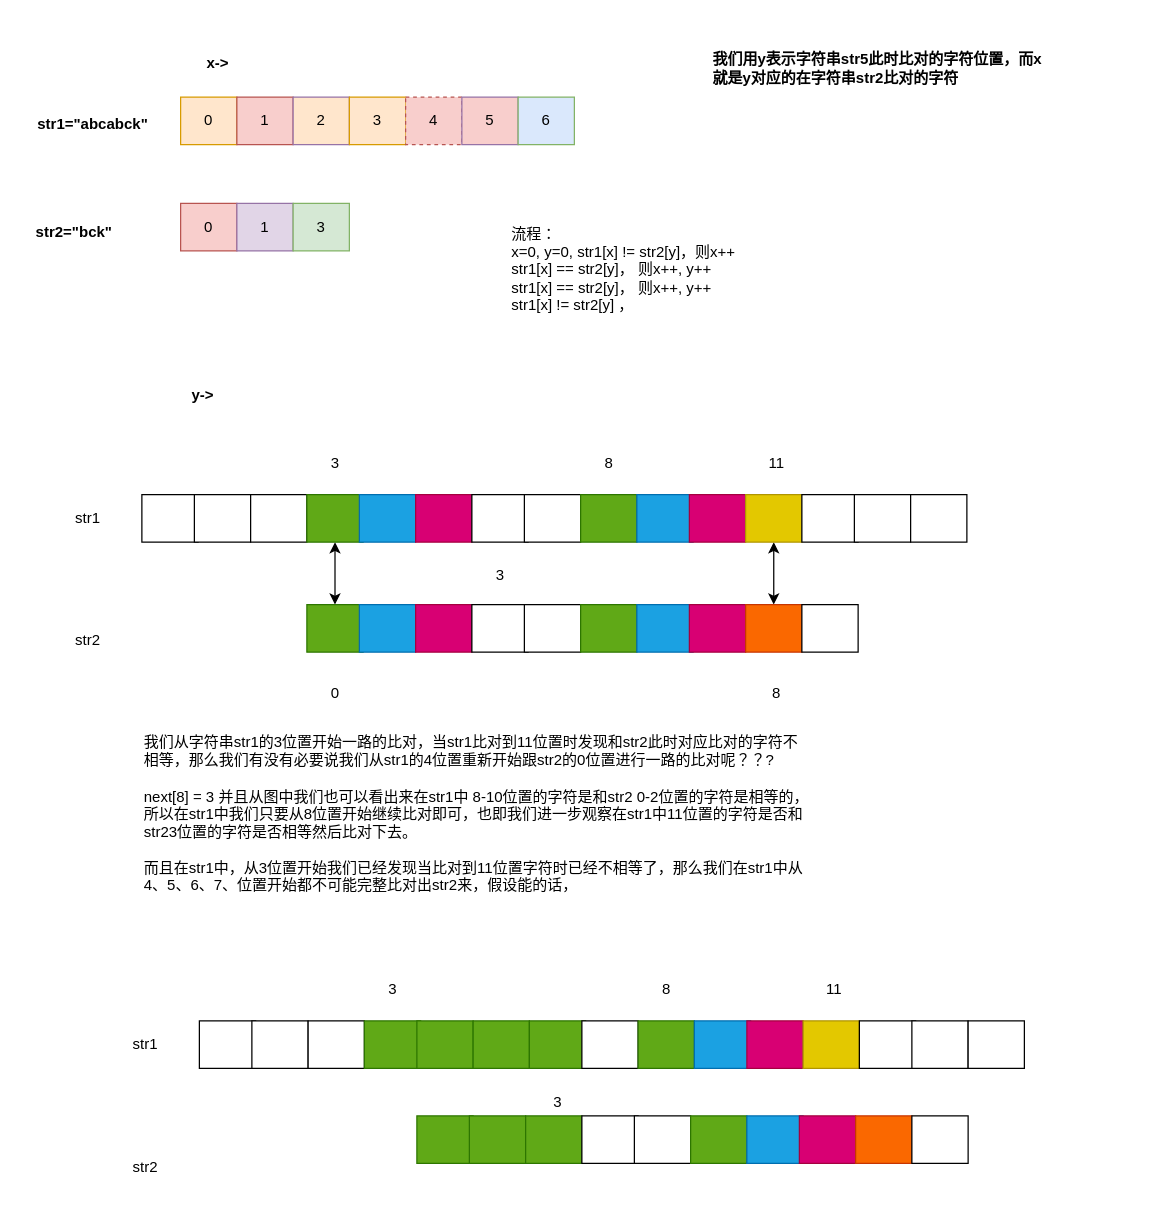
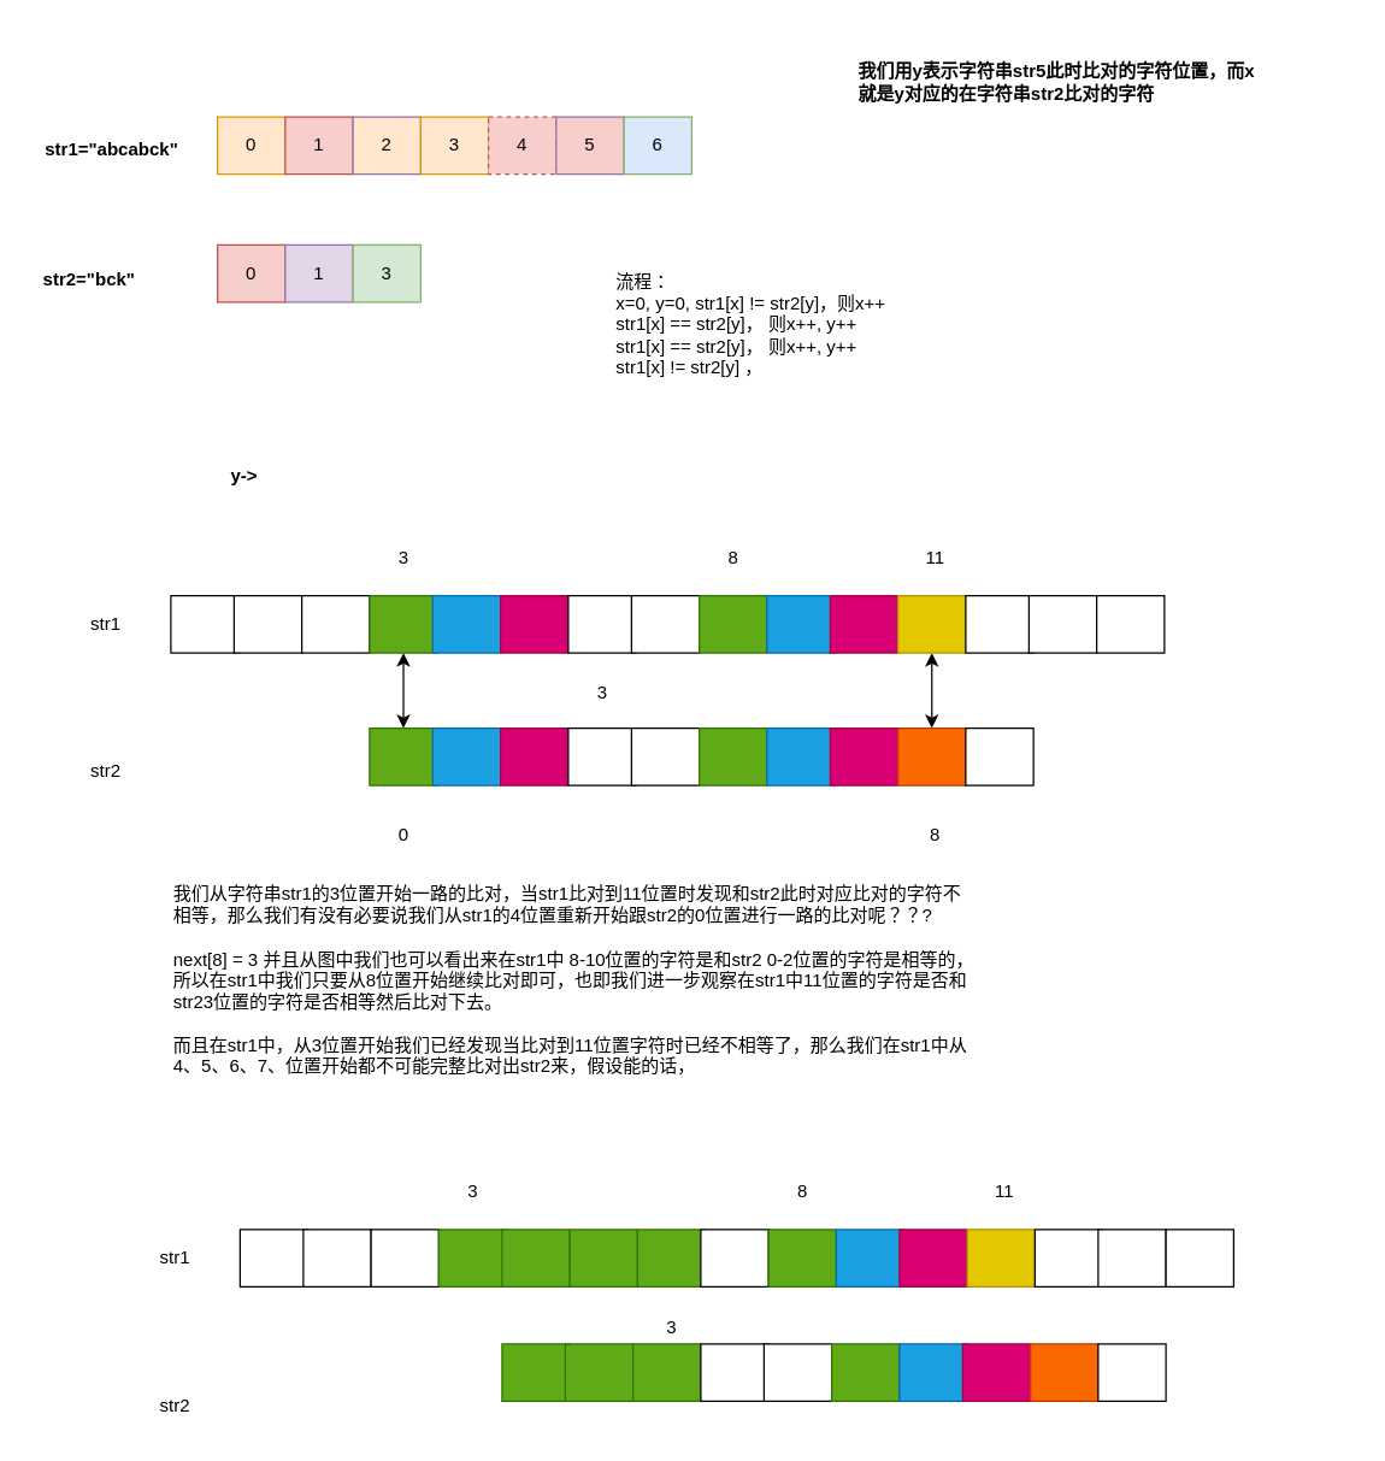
  <mxCell id="0" />
  <mxCell id="1" parent="0" />
  <mxCell id="2" value="&lt;b&gt;str1=&quot;abcabck&quot;&lt;/b&gt;" style="text;html=1;strokeColor=none;fillColor=none;align=center;verticalAlign=middle;whiteSpace=wrap;rounded=0;" vertex="1" parent="1"><mxGeometry x="20" y="79" width="108" height="39" as="geometry" /></mxCell>
  <mxCell id="3" value="&lt;b&gt;str2=&quot;bck&quot;&lt;/b&gt;" style="text;html=1;strokeColor=none;fillColor=none;align=center;verticalAlign=middle;whiteSpace=wrap;rounded=0;" vertex="1" parent="1"><mxGeometry x="29" y="170" width="60" height="30" as="geometry" /></mxCell>
  <mxCell id="4" value="" style="group" vertex="1" connectable="0" parent="1"><mxGeometry x="144" y="77" width="315" height="38" as="geometry" /></mxCell>
  <mxCell id="5" value="0" style="rounded=0;whiteSpace=wrap;html=1;fillColor=#ffe6cc;strokeColor=#d79b00;" vertex="1" parent="4"><mxGeometry width="45" height="38" as="geometry" /></mxCell>
  <mxCell id="6" value="1" style="rounded=0;whiteSpace=wrap;html=1;fillColor=#f8cecc;strokeColor=#b85450;" vertex="1" parent="4"><mxGeometry x="45" width="45" height="38" as="geometry" /></mxCell>
  <mxCell id="7" value="2" style="rounded=0;whiteSpace=wrap;html=1;fillColor=#ffe6cc;strokeColor=#9673a6;" vertex="1" parent="4"><mxGeometry x="90" width="45" height="38" as="geometry" /></mxCell>
  <mxCell id="8" value="3" style="rounded=0;whiteSpace=wrap;html=1;fillColor=#ffe6cc;strokeColor=#d79b00;" vertex="1" parent="4"><mxGeometry x="135" width="45" height="38" as="geometry" /></mxCell>
  <mxCell id="9" value="4" style="rounded=0;whiteSpace=wrap;html=1;fillColor=#f8cecc;strokeColor=#b85450;dashed=1;" vertex="1" parent="4"><mxGeometry x="180" width="45" height="38" as="geometry" /></mxCell>
  <mxCell id="10" value="5" style="rounded=0;whiteSpace=wrap;html=1;fillColor=#f8cecc;strokeColor=#9673a6;" vertex="1" parent="4"><mxGeometry x="225" width="45" height="38" as="geometry" /></mxCell>
  <mxCell id="11" value="6" style="rounded=0;whiteSpace=wrap;html=1;fillColor=#dae8fc;strokeColor=#82b366;" vertex="1" parent="4"><mxGeometry x="270" width="45" height="38" as="geometry" /></mxCell>
  <mxCell id="12" value="" style="group" vertex="1" connectable="0" parent="1"><mxGeometry x="144" y="162" width="135" height="38" as="geometry" /></mxCell>
  <mxCell id="13" value="0" style="rounded=0;whiteSpace=wrap;html=1;fillColor=#f8cecc;strokeColor=#b85450;" vertex="1" parent="12"><mxGeometry width="45" height="38" as="geometry" /></mxCell>
  <mxCell id="14" value="1" style="rounded=0;whiteSpace=wrap;html=1;fillColor=#e1d5e7;strokeColor=#9673a6;" vertex="1" parent="12"><mxGeometry x="45" width="45" height="38" as="geometry" /></mxCell>
  <mxCell id="15" value="3" style="rounded=0;whiteSpace=wrap;html=1;fillColor=#d5e8d4;strokeColor=#82b366;" vertex="1" parent="12"><mxGeometry x="90" width="45" height="38" as="geometry" /></mxCell>
- <mxCell id="16" value="&lt;b&gt;x-&amp;gt;&lt;/b&gt;" style="text;html=1;strokeColor=none;fillColor=none;align=center;verticalAlign=middle;whiteSpace=wrap;rounded=0;" vertex="1" parent="1"><mxGeometry x="144" y="35" width="60" height="30" as="geometry" /></mxCell>
  <mxCell id="17" value="&lt;b&gt;y-&amp;gt;&lt;/b&gt;" style="text;html=1;strokeColor=none;fillColor=none;align=center;verticalAlign=middle;whiteSpace=wrap;rounded=0;" vertex="1" parent="1"><mxGeometry x="132" y="301" width="60" height="30" as="geometry" /></mxCell>
  <mxCell id="18" value="&lt;b&gt;我们用y表示字符串str5此时比对的字符位置，而x就是y对应的在字符串str2比对的字符&lt;/b&gt;" style="text;html=1;strokeColor=none;fillColor=none;align=left;verticalAlign=middle;whiteSpace=wrap;rounded=0;" vertex="1" parent="1"><mxGeometry x="568" y="20" width="276" height="68" as="geometry" /></mxCell>
  <mxCell id="19" value="流程：&lt;br&gt;x=0,&lt;span style=&quot;white-space: pre&quot;&gt; &lt;/span&gt;y=0,&lt;span style=&quot;white-space: pre&quot;&gt; &lt;/span&gt;str1[x] != str2[y]，则x++&lt;br&gt;str1[x] == str2[y]， 则x++, y++&lt;br&gt;str1[x] == str2[y]， 则x++, y++&lt;br&gt;str1[x] != str2[y] ，" style="text;html=1;strokeColor=none;fillColor=none;align=left;verticalAlign=middle;whiteSpace=wrap;rounded=0;" vertex="1" parent="1"><mxGeometry x="407" y="158" width="491" height="113" as="geometry" /></mxCell>
  <mxCell id="20" value="" style="rounded=0;whiteSpace=wrap;html=1;" vertex="1" parent="1"><mxGeometry x="113" y="395" width="45" height="38" as="geometry" /></mxCell>
  <mxCell id="21" value="" style="rounded=0;whiteSpace=wrap;html=1;" vertex="1" parent="1"><mxGeometry x="155" y="395" width="45" height="38" as="geometry" /></mxCell>
  <mxCell id="22" value="" style="rounded=0;whiteSpace=wrap;html=1;" vertex="1" parent="1"><mxGeometry x="200" y="395" width="45" height="38" as="geometry" /></mxCell>
  <mxCell id="23" style="edgeStyle=orthogonalEdgeStyle;rounded=0;orthogonalLoop=1;jettySize=auto;html=1;entryX=0.5;entryY=0;entryDx=0;entryDy=0;startArrow=classic;startFill=1;" edge="1" parent="1" source="24" target="37"><mxGeometry relative="1" as="geometry" /></mxCell>
  <mxCell id="24" value="" style="rounded=0;whiteSpace=wrap;html=1;fillColor=#60a917;strokeColor=#2D7600;fontColor=#ffffff;" vertex="1" parent="1"><mxGeometry x="245" y="395" width="45" height="38" as="geometry" /></mxCell>
  <mxCell id="25" value="" style="rounded=0;whiteSpace=wrap;html=1;fillColor=#1ba1e2;strokeColor=#006EAF;fontColor=#ffffff;" vertex="1" parent="1"><mxGeometry x="287" y="395" width="45" height="38" as="geometry" /></mxCell>
  <mxCell id="26" value="" style="rounded=0;whiteSpace=wrap;html=1;fillColor=#d80073;strokeColor=#A50040;fontColor=#ffffff;" vertex="1" parent="1"><mxGeometry x="332" y="395" width="45" height="38" as="geometry" /></mxCell>
  <mxCell id="27" value="" style="rounded=0;whiteSpace=wrap;html=1;" vertex="1" parent="1"><mxGeometry x="377" y="395" width="45" height="38" as="geometry" /></mxCell>
  <mxCell id="28" value="" style="rounded=0;whiteSpace=wrap;html=1;" vertex="1" parent="1"><mxGeometry x="419" y="395" width="45" height="38" as="geometry" /></mxCell>
  <mxCell id="29" value="" style="rounded=0;whiteSpace=wrap;html=1;fillColor=#60a917;fontColor=#ffffff;strokeColor=#2D7600;" vertex="1" parent="1"><mxGeometry x="464" y="395" width="45" height="38" as="geometry" /></mxCell>
  <mxCell id="30" value="" style="rounded=0;whiteSpace=wrap;html=1;fillColor=#1ba1e2;fontColor=#ffffff;strokeColor=#006EAF;" vertex="1" parent="1"><mxGeometry x="509" y="395" width="45" height="38" as="geometry" /></mxCell>
  <mxCell id="31" value="" style="rounded=0;whiteSpace=wrap;html=1;fillColor=#d80073;fontColor=#ffffff;strokeColor=#A50040;" vertex="1" parent="1"><mxGeometry x="551" y="395" width="45" height="38" as="geometry" /></mxCell>
  <mxCell id="32" style="edgeStyle=orthogonalEdgeStyle;rounded=0;orthogonalLoop=1;jettySize=auto;html=1;entryX=0.5;entryY=0;entryDx=0;entryDy=0;startArrow=classic;startFill=1;" edge="1" parent="1" source="33" target="45"><mxGeometry relative="1" as="geometry" /></mxCell>
  <mxCell id="33" value="" style="rounded=0;whiteSpace=wrap;html=1;fillColor=#e3c800;fontColor=#000000;strokeColor=#B09500;" vertex="1" parent="1"><mxGeometry x="596" y="395" width="45" height="38" as="geometry" /></mxCell>
  <mxCell id="34" value="" style="rounded=0;whiteSpace=wrap;html=1;" vertex="1" parent="1"><mxGeometry x="641" y="395" width="45" height="38" as="geometry" /></mxCell>
  <mxCell id="35" value="" style="rounded=0;whiteSpace=wrap;html=1;" vertex="1" parent="1"><mxGeometry x="683" y="395" width="45" height="38" as="geometry" /></mxCell>
  <mxCell id="36" value="" style="rounded=0;whiteSpace=wrap;html=1;" vertex="1" parent="1"><mxGeometry x="728" y="395" width="45" height="38" as="geometry" /></mxCell>
  <mxCell id="37" value="" style="rounded=0;whiteSpace=wrap;html=1;fillColor=#60a917;strokeColor=#2D7600;fontColor=#ffffff;" vertex="1" parent="1"><mxGeometry x="245" y="483" width="45" height="38" as="geometry" /></mxCell>
  <mxCell id="38" value="" style="rounded=0;whiteSpace=wrap;html=1;fillColor=#1ba1e2;strokeColor=#006EAF;fontColor=#ffffff;" vertex="1" parent="1"><mxGeometry x="287" y="483" width="45" height="38" as="geometry" /></mxCell>
  <mxCell id="39" value="" style="rounded=0;whiteSpace=wrap;html=1;fillColor=#d80073;strokeColor=#A50040;fontColor=#ffffff;" vertex="1" parent="1"><mxGeometry x="332" y="483" width="45" height="38" as="geometry" /></mxCell>
  <mxCell id="40" value="" style="rounded=0;whiteSpace=wrap;html=1;" vertex="1" parent="1"><mxGeometry x="377" y="483" width="45" height="38" as="geometry" /></mxCell>
  <mxCell id="41" value="" style="rounded=0;whiteSpace=wrap;html=1;" vertex="1" parent="1"><mxGeometry x="419" y="483" width="45" height="38" as="geometry" /></mxCell>
  <mxCell id="42" value="" style="rounded=0;whiteSpace=wrap;html=1;fillColor=#60a917;fontColor=#ffffff;strokeColor=#2D7600;" vertex="1" parent="1"><mxGeometry x="464" y="483" width="45" height="38" as="geometry" /></mxCell>
  <mxCell id="43" value="" style="rounded=0;whiteSpace=wrap;html=1;fillColor=#1ba1e2;fontColor=#ffffff;strokeColor=#006EAF;" vertex="1" parent="1"><mxGeometry x="509" y="483" width="45" height="38" as="geometry" /></mxCell>
  <mxCell id="44" value="" style="rounded=0;whiteSpace=wrap;html=1;fillColor=#d80073;fontColor=#ffffff;strokeColor=#A50040;" vertex="1" parent="1"><mxGeometry x="551" y="483" width="45" height="38" as="geometry" /></mxCell>
  <mxCell id="45" value="" style="rounded=0;whiteSpace=wrap;html=1;fillColor=#fa6800;fontColor=#000000;strokeColor=#C73500;" vertex="1" parent="1"><mxGeometry x="596" y="483" width="45" height="38" as="geometry" /></mxCell>
  <mxCell id="46" value="" style="rounded=0;whiteSpace=wrap;html=1;" vertex="1" parent="1"><mxGeometry x="641" y="483" width="45" height="38" as="geometry" /></mxCell>
  <mxCell id="47" value="3" style="text;html=1;strokeColor=none;fillColor=none;align=center;verticalAlign=middle;whiteSpace=wrap;rounded=0;" vertex="1" parent="1"><mxGeometry x="238" y="355" width="60" height="30" as="geometry" /></mxCell>
  <mxCell id="48" value="11" style="text;html=1;strokeColor=none;fillColor=none;align=center;verticalAlign=middle;whiteSpace=wrap;rounded=0;" vertex="1" parent="1"><mxGeometry x="591" y="355" width="60" height="30" as="geometry" /></mxCell>
  <mxCell id="49" value="0" style="text;html=1;strokeColor=none;fillColor=none;align=center;verticalAlign=middle;whiteSpace=wrap;rounded=0;" vertex="1" parent="1"><mxGeometry x="238" y="539" width="60" height="30" as="geometry" /></mxCell>
  <mxCell id="50" value="8" style="text;html=1;strokeColor=none;fillColor=none;align=center;verticalAlign=middle;whiteSpace=wrap;rounded=0;" vertex="1" parent="1"><mxGeometry x="591" y="539" width="60" height="30" as="geometry" /></mxCell>
  <mxCell id="51" value="str1" style="text;html=1;strokeColor=none;fillColor=none;align=center;verticalAlign=middle;whiteSpace=wrap;rounded=0;" vertex="1" parent="1"><mxGeometry x="40" y="399" width="60" height="30" as="geometry" /></mxCell>
  <mxCell id="52" value="str2" style="text;html=1;strokeColor=none;fillColor=none;align=center;verticalAlign=middle;whiteSpace=wrap;rounded=0;" vertex="1" parent="1"><mxGeometry x="40" y="497" width="60" height="30" as="geometry" /></mxCell>
  <mxCell id="53" value="我们从字符串str1的3位置开始一路的比对，当str1比对到11位置时发现和str2此时对应比对的字符不相等，那么我们有没有必要说我们从str1的4位置重新开始跟str2的0位置进行一路的比对呢？？?&lt;br&gt;&lt;br&gt;next[8] = 3 并且从图中我们也可以看出来在str1中 8-10位置的字符是和str2 0-2位置的字符是相等的，所以在str1中我们只要从8位置开始继续比对即可，也即我们进一步观察在str1中11位置的字符是否和str23位置的字符是否相等然后比对下去。&lt;br&gt;&lt;br&gt;而且在str1中，从3位置开始我们已经发现当比对到11位置字符时已经不相等了，那么我们在str1中从4、5、6、7、位置开始都不可能完整比对出str2来，假设能的话，&lt;br&gt;&lt;br&gt;&lt;br&gt;" style="text;html=1;strokeColor=none;fillColor=none;align=left;verticalAlign=middle;whiteSpace=wrap;rounded=0;" vertex="1" parent="1"><mxGeometry x="113" y="611" width="536" height="108" as="geometry" /></mxCell>
  <mxCell id="54" value="8" style="text;html=1;strokeColor=none;fillColor=none;align=center;verticalAlign=middle;whiteSpace=wrap;rounded=0;" vertex="1" parent="1"><mxGeometry x="457" y="355" width="60" height="30" as="geometry" /></mxCell>
  <mxCell id="55" value="3" style="text;html=1;strokeColor=none;fillColor=none;align=center;verticalAlign=middle;whiteSpace=wrap;rounded=0;" vertex="1" parent="1"><mxGeometry x="369.5" y="445" width="60" height="30" as="geometry" /></mxCell>
  <mxCell id="56" value="" style="rounded=0;whiteSpace=wrap;html=1;" vertex="1" parent="1"><mxGeometry x="159" y="816" width="45" height="38" as="geometry" /></mxCell>
  <mxCell id="57" value="" style="rounded=0;whiteSpace=wrap;html=1;" vertex="1" parent="1"><mxGeometry x="201" y="816" width="45" height="38" as="geometry" /></mxCell>
  <mxCell id="58" value="" style="rounded=0;whiteSpace=wrap;html=1;" vertex="1" parent="1"><mxGeometry x="246" y="816" width="45" height="38" as="geometry" /></mxCell>
  <mxCell id="59" value="" style="rounded=0;whiteSpace=wrap;html=1;fillColor=#60a917;strokeColor=#2D7600;fontColor=#ffffff;" vertex="1" parent="1"><mxGeometry x="291" y="816" width="45" height="38" as="geometry" /></mxCell>
  <mxCell id="60" value="" style="rounded=0;whiteSpace=wrap;html=1;fillColor=#60a917;strokeColor=#2D7600;fontColor=#ffffff;" vertex="1" parent="1"><mxGeometry x="333" y="816" width="45" height="38" as="geometry" /></mxCell>
  <mxCell id="61" value="" style="rounded=0;whiteSpace=wrap;html=1;fillColor=#60a917;strokeColor=#2D7600;fontColor=#ffffff;" vertex="1" parent="1"><mxGeometry x="378" y="816" width="45" height="38" as="geometry" /></mxCell>
  <mxCell id="62" value="" style="rounded=0;whiteSpace=wrap;html=1;fillColor=#60a917;fontColor=#ffffff;strokeColor=#2D7600;" vertex="1" parent="1"><mxGeometry x="423" y="816" width="45" height="38" as="geometry" /></mxCell>
  <mxCell id="63" value="" style="rounded=0;whiteSpace=wrap;html=1;" vertex="1" parent="1"><mxGeometry x="465" y="816" width="45" height="38" as="geometry" /></mxCell>
  <mxCell id="64" value="" style="rounded=0;whiteSpace=wrap;html=1;fillColor=#60a917;fontColor=#ffffff;strokeColor=#2D7600;" vertex="1" parent="1"><mxGeometry x="510" y="816" width="45" height="38" as="geometry" /></mxCell>
  <mxCell id="65" value="" style="rounded=0;whiteSpace=wrap;html=1;fillColor=#1ba1e2;fontColor=#ffffff;strokeColor=#006EAF;" vertex="1" parent="1"><mxGeometry x="555" y="816" width="45" height="38" as="geometry" /></mxCell>
  <mxCell id="66" value="" style="rounded=0;whiteSpace=wrap;html=1;fillColor=#d80073;fontColor=#ffffff;strokeColor=#A50040;" vertex="1" parent="1"><mxGeometry x="597" y="816" width="45" height="38" as="geometry" /></mxCell>
  <mxCell id="67" value="" style="rounded=0;whiteSpace=wrap;html=1;fillColor=#e3c800;fontColor=#000000;strokeColor=#B09500;" vertex="1" parent="1"><mxGeometry x="642" y="816" width="45" height="38" as="geometry" /></mxCell>
  <mxCell id="68" value="" style="rounded=0;whiteSpace=wrap;html=1;" vertex="1" parent="1"><mxGeometry x="687" y="816" width="45" height="38" as="geometry" /></mxCell>
  <mxCell id="69" value="" style="rounded=0;whiteSpace=wrap;html=1;" vertex="1" parent="1"><mxGeometry x="729" y="816" width="45" height="38" as="geometry" /></mxCell>
  <mxCell id="70" value="" style="rounded=0;whiteSpace=wrap;html=1;" vertex="1" parent="1"><mxGeometry x="774" y="816" width="45" height="38" as="geometry" /></mxCell>
  <mxCell id="71" value="" style="rounded=0;whiteSpace=wrap;html=1;fillColor=#60a917;strokeColor=#2D7600;fontColor=#ffffff;" vertex="1" parent="1"><mxGeometry x="333" y="892" width="45" height="38" as="geometry" /></mxCell>
  <mxCell id="72" value="" style="rounded=0;whiteSpace=wrap;html=1;fillColor=#60a917;strokeColor=#2D7600;fontColor=#ffffff;" vertex="1" parent="1"><mxGeometry x="375" y="892" width="45" height="38" as="geometry" /></mxCell>
  <mxCell id="73" value="" style="rounded=0;whiteSpace=wrap;html=1;fillColor=#60a917;strokeColor=#2D7600;fontColor=#ffffff;" vertex="1" parent="1"><mxGeometry x="420" y="892" width="45" height="38" as="geometry" /></mxCell>
  <mxCell id="74" value="" style="rounded=0;whiteSpace=wrap;html=1;" vertex="1" parent="1"><mxGeometry x="465" y="892" width="45" height="38" as="geometry" /></mxCell>
  <mxCell id="75" value="" style="rounded=0;whiteSpace=wrap;html=1;" vertex="1" parent="1"><mxGeometry x="507" y="892" width="45" height="38" as="geometry" /></mxCell>
  <mxCell id="76" value="" style="rounded=0;whiteSpace=wrap;html=1;fillColor=#60a917;fontColor=#ffffff;strokeColor=#2D7600;" vertex="1" parent="1"><mxGeometry x="552" y="892" width="45" height="38" as="geometry" /></mxCell>
  <mxCell id="77" value="" style="rounded=0;whiteSpace=wrap;html=1;fillColor=#1ba1e2;fontColor=#ffffff;strokeColor=#006EAF;" vertex="1" parent="1"><mxGeometry x="597" y="892" width="45" height="38" as="geometry" /></mxCell>
  <mxCell id="78" value="" style="rounded=0;whiteSpace=wrap;html=1;fillColor=#d80073;fontColor=#ffffff;strokeColor=#A50040;" vertex="1" parent="1"><mxGeometry x="639" y="892" width="45" height="38" as="geometry" /></mxCell>
  <mxCell id="79" value="" style="rounded=0;whiteSpace=wrap;html=1;fillColor=#fa6800;fontColor=#000000;strokeColor=#C73500;" vertex="1" parent="1"><mxGeometry x="684" y="892" width="45" height="38" as="geometry" /></mxCell>
  <mxCell id="80" value="" style="rounded=0;whiteSpace=wrap;html=1;" vertex="1" parent="1"><mxGeometry x="729" y="892" width="45" height="38" as="geometry" /></mxCell>
  <mxCell id="81" value="3" style="text;html=1;strokeColor=none;fillColor=none;align=center;verticalAlign=middle;whiteSpace=wrap;rounded=0;" vertex="1" parent="1"><mxGeometry x="284" y="776" width="60" height="30" as="geometry" /></mxCell>
  <mxCell id="82" value="11" style="text;html=1;strokeColor=none;fillColor=none;align=center;verticalAlign=middle;whiteSpace=wrap;rounded=0;" vertex="1" parent="1"><mxGeometry x="637" y="776" width="60" height="30" as="geometry" /></mxCell>
  <mxCell id="83" value="str1" style="text;html=1;strokeColor=none;fillColor=none;align=center;verticalAlign=middle;whiteSpace=wrap;rounded=0;" vertex="1" parent="1"><mxGeometry x="86" y="820" width="60" height="30" as="geometry" /></mxCell>
  <mxCell id="84" value="str2" style="text;html=1;strokeColor=none;fillColor=none;align=center;verticalAlign=middle;whiteSpace=wrap;rounded=0;" vertex="1" parent="1"><mxGeometry x="86" y="918" width="60" height="30" as="geometry" /></mxCell>
  <mxCell id="85" value="8" style="text;html=1;strokeColor=none;fillColor=none;align=center;verticalAlign=middle;whiteSpace=wrap;rounded=0;" vertex="1" parent="1"><mxGeometry x="503" y="776" width="60" height="30" as="geometry" /></mxCell>
  <mxCell id="86" value="3" style="text;html=1;strokeColor=none;fillColor=none;align=center;verticalAlign=middle;whiteSpace=wrap;rounded=0;" vertex="1" parent="1"><mxGeometry x="415.5" y="866" width="60" height="30" as="geometry" /></mxCell>
